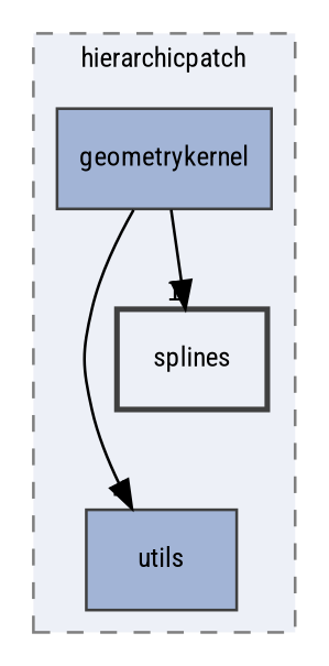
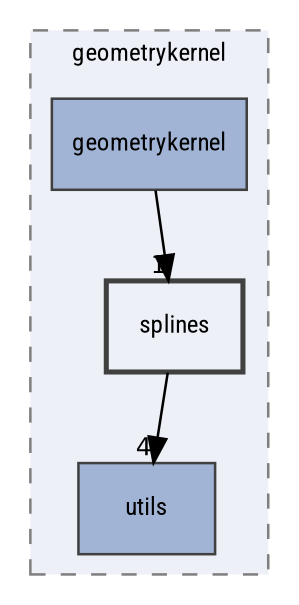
  digraph {
    compound=true
    fontname="Roboto Condensed"
    node [color=grey25 fillcolor="#a2b4d6" fontname="Roboto Condensed" fontsize=10 shape=box style="filled,"]
    edge [fontname="Roboto Condensed" fontsize=10 labeldistance=1.5 labelfontname=Helvetica labelfontsize=10]
    n1 [label=utils]
    n2 [label=geometrykernel]
    n3 [fillcolor="#edf0f7" label=splines style="filled,bold,"]
    subgraph cluster_1 {
      bgcolor="#edf0f7"
      fontsize=10
-     label=hierarchicpatch
+     label=geometrykernel
      pencolor=grey50
      style="filled,dashed,"
      n1
      n2
      n3
    }
    n2 -> n3 [headlabel=1]
-   n2 -> n1 [headlabel=4]
+   n3 -> n1 [headlabel=4]
  }
